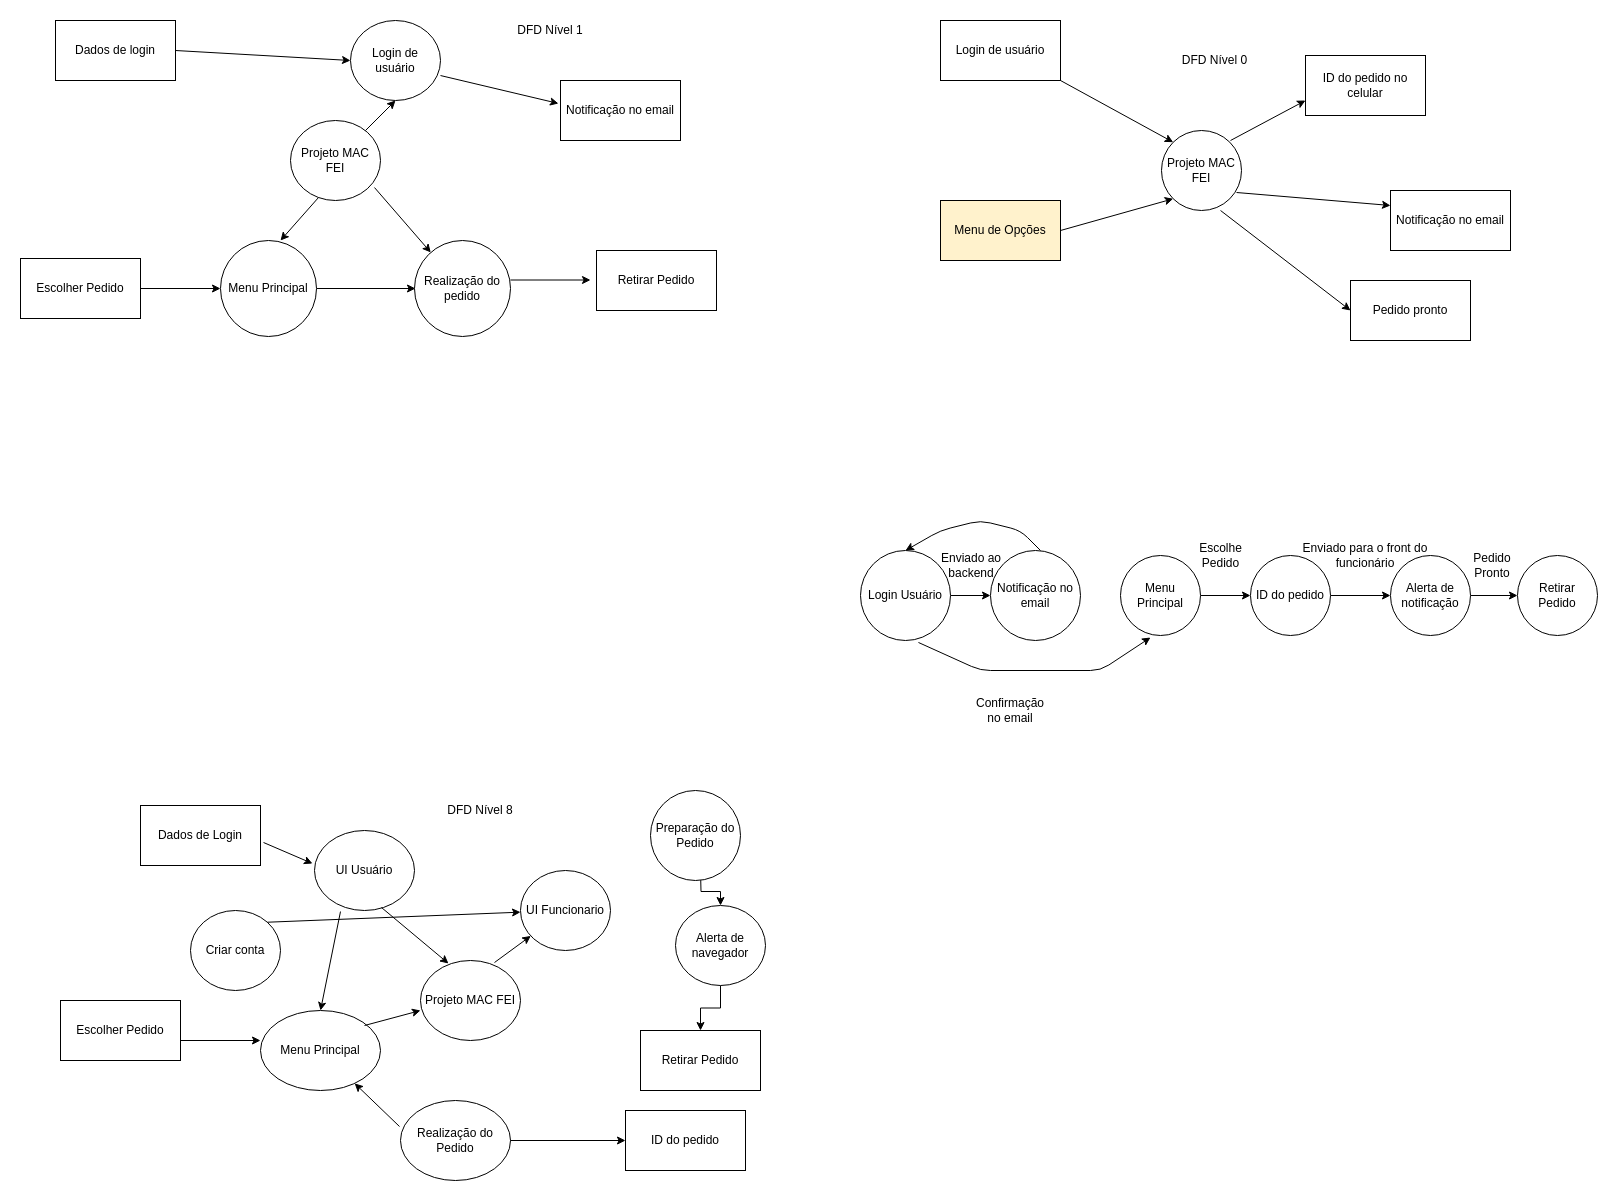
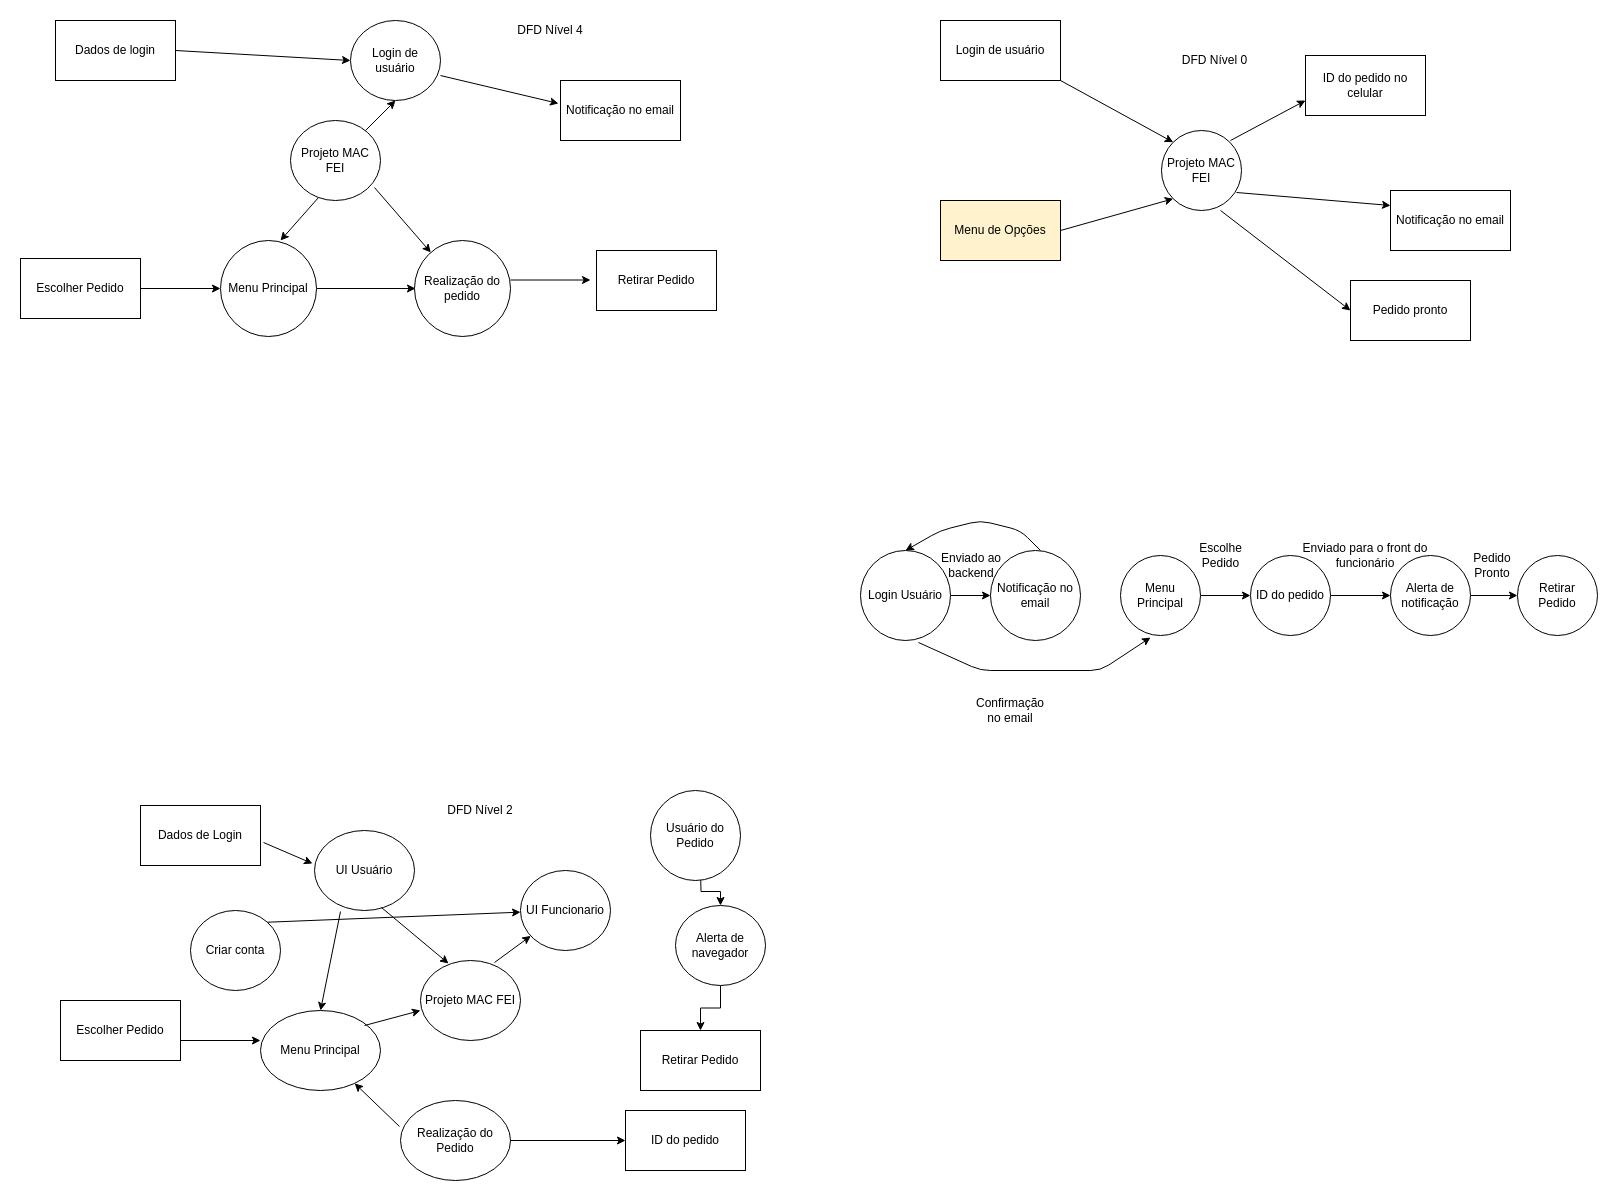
  <mxCell id="0" />
  <mxCell id="1" parent="0" />
  <mxCell id="2" value="" style="edgeStyle=orthogonalEdgeStyle;rounded=0;orthogonalLoop=1;jettySize=auto;html=1;" parent="1" source="3" target="4" edge="1"><mxGeometry relative="1" as="geometry" /></mxCell>
  <mxCell id="3" value="Login Usuário" style="ellipse;whiteSpace=wrap;html=1;aspect=fixed;" parent="1" vertex="1"><mxGeometry x="860" y="550" width="90" height="90" as="geometry" /></mxCell>
  <mxCell id="4" value="Notificação no email" style="ellipse;whiteSpace=wrap;html=1;aspect=fixed;" parent="1" vertex="1"><mxGeometry x="990" y="550" width="90" height="90" as="geometry" /></mxCell>
  <mxCell id="5" value="" style="edgeStyle=orthogonalEdgeStyle;rounded=0;orthogonalLoop=1;jettySize=auto;html=1;" parent="1" source="12" target="7" edge="1"><mxGeometry relative="1" as="geometry" /></mxCell>
  <mxCell id="6" value="" style="edgeStyle=orthogonalEdgeStyle;rounded=0;orthogonalLoop=1;jettySize=auto;html=1;" parent="1" source="7" target="9" edge="1"><mxGeometry relative="1" as="geometry" /></mxCell>
  <mxCell id="7" value="ID do pedido" style="ellipse;whiteSpace=wrap;html=1;aspect=fixed;" parent="1" vertex="1"><mxGeometry x="1250" y="555" width="80" height="80" as="geometry" /></mxCell>
  <mxCell id="8" value="" style="edgeStyle=orthogonalEdgeStyle;rounded=0;orthogonalLoop=1;jettySize=auto;html=1;" parent="1" source="9" target="10" edge="1"><mxGeometry relative="1" as="geometry" /></mxCell>
  <mxCell id="9" value="Alerta de notificação" style="ellipse;whiteSpace=wrap;html=1;aspect=fixed;" parent="1" vertex="1"><mxGeometry x="1390" y="555" width="80" height="80" as="geometry" /></mxCell>
  <mxCell id="10" value="Retirar&lt;br&gt;Pedido" style="ellipse;whiteSpace=wrap;html=1;aspect=fixed;" parent="1" vertex="1"><mxGeometry x="1517" y="555" width="80" height="80" as="geometry" /></mxCell>
  <mxCell id="11" value="Escolhe&lt;br&gt;Pedido" style="text;html=1;align=center;verticalAlign=middle;resizable=0;points=[];autosize=1;" parent="1" vertex="1"><mxGeometry x="1190" y="540" width="60" height="30" as="geometry" /></mxCell>
  <mxCell id="12" value="&lt;span style=&quot;white-space: normal&quot;&gt;Menu Principal&lt;/span&gt;" style="ellipse;whiteSpace=wrap;html=1;aspect=fixed;" parent="1" vertex="1"><mxGeometry x="1120" y="555" width="80" height="80" as="geometry" /></mxCell>
  <mxCell id="13" value="Projeto MAC FEI" style="ellipse;whiteSpace=wrap;html=1;" parent="1" vertex="1"><mxGeometry x="290" y="120" width="90" height="80" as="geometry" /></mxCell>
  <mxCell id="14" value="Login de usuário" style="ellipse;whiteSpace=wrap;html=1;" parent="1" vertex="1"><mxGeometry x="350" y="20" width="90" height="80" as="geometry" /></mxCell>
  <mxCell id="15" value="UI Funcionario" style="ellipse;whiteSpace=wrap;html=1;" parent="1" vertex="1"><mxGeometry x="520" y="870" width="90" height="80" as="geometry" /></mxCell>
  <mxCell id="16" style="edgeStyle=orthogonalEdgeStyle;rounded=0;orthogonalLoop=1;jettySize=auto;html=1;entryX=0.5;entryY=0;entryDx=0;entryDy=0;" parent="1" source="17" edge="1" target="25"><mxGeometry relative="1" as="geometry"><mxPoint x="700.01" y="1063.04" as="targetPoint" /></mxGeometry></mxCell>
  <mxCell id="17" value="Alerta de navegador" style="ellipse;whiteSpace=wrap;html=1;" parent="1" vertex="1"><mxGeometry x="675" y="905" width="90" height="80" as="geometry" /></mxCell>
  <mxCell id="18" value="" style="edgeStyle=orthogonalEdgeStyle;rounded=0;orthogonalLoop=1;jettySize=auto;html=1;" parent="1" edge="1"><mxGeometry relative="1" as="geometry"><mxPoint x="590" y="279.5" as="targetPoint" /><mxPoint x="510" y="279.5" as="sourcePoint" /></mxGeometry></mxCell>
  <mxCell id="19" value="Menu Principal" style="ellipse;whiteSpace=wrap;html=1;" parent="1" vertex="1"><mxGeometry x="260" y="1010" width="120" height="80" as="geometry" /></mxCell>
  <mxCell id="20" value="Realização do Pedido" style="ellipse;whiteSpace=wrap;html=1;" parent="1" vertex="1"><mxGeometry x="400" y="1100" width="110" height="80" as="geometry" /></mxCell>
  <mxCell id="21" value="Enviado ao backend" style="text;html=1;strokeColor=none;fillColor=none;align=center;verticalAlign=middle;whiteSpace=wrap;rounded=0;" parent="1" vertex="1"><mxGeometry x="936" y="555" width="70" height="20" as="geometry" /></mxCell>
  <mxCell id="22" value="Confirmação no email" style="text;html=1;strokeColor=none;fillColor=none;align=center;verticalAlign=middle;whiteSpace=wrap;rounded=0;" parent="1" vertex="1"><mxGeometry x="990" y="700" width="40" height="20" as="geometry" /></mxCell>
  <mxCell id="23" value="Enviado para o front do funcionário" style="text;html=1;strokeColor=none;fillColor=none;align=center;verticalAlign=middle;whiteSpace=wrap;rounded=0;" parent="1" vertex="1"><mxGeometry x="1300" y="545" width="130" height="20" as="geometry" /></mxCell>
  <mxCell id="24" value="" style="edgeStyle=orthogonalEdgeStyle;rounded=0;orthogonalLoop=1;jettySize=auto;html=1;" parent="1" target="17" edge="1"><mxGeometry relative="1" as="geometry"><mxPoint x="700" y="870" as="sourcePoint" /></mxGeometry></mxCell>
  <mxCell id="25" value="Retirar Pedido" style="rounded=0;whiteSpace=wrap;html=1;" parent="1" vertex="1"><mxGeometry x="640" y="1030" width="120" height="60" as="geometry" /></mxCell>
  <mxCell id="26" value="Projeto MAC FEI" style="ellipse;whiteSpace=wrap;html=1;" parent="1" vertex="1"><mxGeometry x="420" y="960" width="100" height="80" as="geometry" /></mxCell>
  <mxCell id="27" value="Projeto MAC FEI" style="ellipse;whiteSpace=wrap;html=1;aspect=fixed;" parent="1" vertex="1"><mxGeometry x="1161" y="130" width="80" height="80" as="geometry" /></mxCell>
  <mxCell id="28" value="Login de usuário" style="rounded=0;whiteSpace=wrap;html=1;" parent="1" vertex="1"><mxGeometry x="940" y="20" width="120" height="60" as="geometry" /></mxCell>
  <mxCell id="29" value="Menu de Opções" style="rounded=0;whiteSpace=wrap;html=1;fillColor=#fff2cc;" parent="1" vertex="1"><mxGeometry x="940" y="200" width="120" height="60" as="geometry" /></mxCell>
  <mxCell id="30" value="ID do pedido no celular" style="rounded=0;whiteSpace=wrap;html=1;" parent="1" vertex="1"><mxGeometry x="1305" y="55" width="120" height="60" as="geometry" /></mxCell>
  <mxCell id="31" value="Notificação no email" style="rounded=0;whiteSpace=wrap;html=1;" parent="1" vertex="1"><mxGeometry x="1390" y="190" width="120" height="60" as="geometry" /></mxCell>
  <mxCell id="32" value="" style="endArrow=classic;html=1;entryX=0;entryY=0;entryDx=0;entryDy=0;" parent="1" target="27" edge="1"><mxGeometry width="50" height="50" relative="1" as="geometry"><mxPoint x="1060" y="80" as="sourcePoint" /><mxPoint x="1110" y="30" as="targetPoint" /></mxGeometry></mxCell>
  <mxCell id="33" value="" style="endArrow=classic;html=1;entryX=0;entryY=1;entryDx=0;entryDy=0;exitX=1;exitY=0.5;exitDx=0;exitDy=0;" parent="1" source="29" target="27" edge="1"><mxGeometry width="50" height="50" relative="1" as="geometry"><mxPoint x="1070" y="290" as="sourcePoint" /><mxPoint x="1120" y="240" as="targetPoint" /></mxGeometry></mxCell>
  <mxCell id="34" value="" style="endArrow=classic;html=1;entryX=0;entryY=0.75;entryDx=0;entryDy=0;" parent="1" target="30" edge="1"><mxGeometry width="50" height="50" relative="1" as="geometry"><mxPoint x="1230" y="140" as="sourcePoint" /><mxPoint x="1280" y="90" as="targetPoint" /></mxGeometry></mxCell>
  <mxCell id="35" value="" style="endArrow=classic;html=1;entryX=0;entryY=0.25;entryDx=0;entryDy=0;exitX=0.938;exitY=0.775;exitDx=0;exitDy=0;exitPerimeter=0;" parent="1" source="27" target="31" edge="1"><mxGeometry width="50" height="50" relative="1" as="geometry"><mxPoint x="1230" y="205" as="sourcePoint" /><mxPoint x="1280" y="155" as="targetPoint" /></mxGeometry></mxCell>
  <mxCell id="36" value="" style="endArrow=classic;html=1;exitX=0.738;exitY=1;exitDx=0;exitDy=0;exitPerimeter=0;" parent="1" source="27" edge="1"><mxGeometry width="50" height="50" relative="1" as="geometry"><mxPoint x="1230" y="265" as="sourcePoint" /><mxPoint x="1350" y="310" as="targetPoint" /></mxGeometry></mxCell>
  <mxCell id="37" value="&lt;span&gt;Pedido pronto&lt;/span&gt;" style="rounded=0;whiteSpace=wrap;html=1;" parent="1" vertex="1"><mxGeometry x="1350" y="280" width="120" height="60" as="geometry" /></mxCell>
  <mxCell id="38" value="DFD Nível 0" style="text;html=1;strokeColor=none;fillColor=none;align=center;verticalAlign=middle;whiteSpace=wrap;rounded=0;" parent="1" vertex="1"><mxGeometry x="1170" y="50" width="89" height="20" as="geometry" /></mxCell>
- <mxCell id="39" value="Preparação do Pedido" style="ellipse;whiteSpace=wrap;html=1;aspect=fixed;" parent="1" vertex="1"><mxGeometry x="650" y="790" width="90" height="90" as="geometry" /></mxCell>
+ <mxCell id="39" value="Usuário do Pedido" style="ellipse;whiteSpace=wrap;html=1;aspect=fixed;" parent="1" vertex="1"><mxGeometry x="650" y="790" width="90" height="90" as="geometry" /></mxCell>
  <mxCell id="40" value="UI Usuário" style="ellipse;whiteSpace=wrap;html=1;" parent="1" vertex="1"><mxGeometry x="314" y="830" width="100" height="80" as="geometry" /></mxCell>
  <mxCell id="41" value="" style="endArrow=classic;html=1;exitX=0.67;exitY=0.963;exitDx=0;exitDy=0;exitPerimeter=0;entryX=0.28;entryY=0.038;entryDx=0;entryDy=0;entryPerimeter=0;" parent="1" source="40" target="26" edge="1"><mxGeometry width="50" height="50" relative="1" as="geometry"><mxPoint x="435" y="870" as="sourcePoint" /><mxPoint x="385" y="920" as="targetPoint" /></mxGeometry></mxCell>
  <mxCell id="42" value="" style="endArrow=classic;html=1;entryX=-0.02;entryY=0.413;entryDx=0;entryDy=0;entryPerimeter=0;exitX=1.038;exitY=0.65;exitDx=0;exitDy=0;exitPerimeter=0;" parent="1" target="40" edge="1"><mxGeometry width="50" height="50" relative="1" as="geometry"><mxPoint x="263.04" y="842" as="sourcePoint" /><mxPoint x="305" y="800" as="targetPoint" /><Array as="points" /></mxGeometry></mxCell>
- <mxCell id="43" value="DFD Nível 8" style="text;html=1;strokeColor=none;fillColor=none;align=center;verticalAlign=middle;whiteSpace=wrap;rounded=0;" parent="1" vertex="1"><mxGeometry x="440" y="800" width="80" height="20" as="geometry" /></mxCell>
+ <mxCell id="43" value="DFD Nível 2" style="text;html=1;strokeColor=none;fillColor=none;align=center;verticalAlign=middle;whiteSpace=wrap;rounded=0;" parent="1" vertex="1"><mxGeometry x="440" y="800" width="80" height="20" as="geometry" /></mxCell>
  <mxCell id="44" style="edgeStyle=orthogonalEdgeStyle;rounded=0;orthogonalLoop=1;jettySize=auto;html=1;entryX=-0.01;entryY=0.58;entryDx=0;entryDy=0;entryPerimeter=0;" parent="1" source="45" edge="1"><mxGeometry relative="1" as="geometry"><mxPoint x="415" y="288" as="targetPoint" /></mxGeometry></mxCell>
  <mxCell id="45" value="Menu Principal" style="ellipse;whiteSpace=wrap;html=1;aspect=fixed;" parent="1" vertex="1"><mxGeometry x="220" y="240" width="96" height="96" as="geometry" /></mxCell>
  <mxCell id="46" value="&lt;span&gt;Retirar Pedido&lt;/span&gt;" style="rounded=0;whiteSpace=wrap;html=1;" parent="1" vertex="1"><mxGeometry x="596" y="250" width="120" height="60" as="geometry" /></mxCell>
  <mxCell id="47" value="Dados de login" style="rounded=0;whiteSpace=wrap;html=1;" parent="1" vertex="1"><mxGeometry x="55" y="20" width="120" height="60" as="geometry" /></mxCell>
- <mxCell id="48" value="DFD Nível 1" style="text;html=1;strokeColor=none;fillColor=none;align=center;verticalAlign=middle;whiteSpace=wrap;rounded=0;" parent="1" vertex="1"><mxGeometry x="510" y="20" width="80" height="20" as="geometry" /></mxCell>
+ <mxCell id="48" value="DFD Nível 4" style="text;html=1;strokeColor=none;fillColor=none;align=center;verticalAlign=middle;whiteSpace=wrap;rounded=0;" parent="1" vertex="1"><mxGeometry x="510" y="20" width="80" height="20" as="geometry" /></mxCell>
  <mxCell id="49" value="&lt;span style=&quot;font-family: &amp;#34;helvetica&amp;#34;&quot;&gt;Dados de Login&lt;/span&gt;" style="rounded=0;whiteSpace=wrap;html=1;" parent="1" vertex="1"><mxGeometry x="140" y="805" width="120" height="60" as="geometry" /></mxCell>
  <mxCell id="50" value="" style="endArrow=classic;html=1;exitX=1;exitY=0.5;exitDx=0;exitDy=0;entryX=0;entryY=0.5;entryDx=0;entryDy=0;" edge="1" parent="1" source="47" target="14"><mxGeometry width="50" height="50" relative="1" as="geometry"><mxPoint x="230" y="50" as="sourcePoint" /><mxPoint x="280" y="0" as="targetPoint" /></mxGeometry></mxCell>
  <mxCell id="51" value="&lt;span&gt;Notificação no email&lt;/span&gt;" style="rounded=0;whiteSpace=wrap;html=1;" vertex="1" parent="1"><mxGeometry x="560" y="80" width="120" height="60" as="geometry" /></mxCell>
  <mxCell id="52" value="" style="endArrow=classic;html=1;exitX=1;exitY=0.688;exitDx=0;exitDy=0;exitPerimeter=0;entryX=-0.017;entryY=0.383;entryDx=0;entryDy=0;entryPerimeter=0;" edge="1" parent="1" source="14" target="51"><mxGeometry width="50" height="50" relative="1" as="geometry"><mxPoint x="460" y="85" as="sourcePoint" /><mxPoint x="510" y="35" as="targetPoint" /></mxGeometry></mxCell>
  <mxCell id="53" value="" style="endArrow=classic;html=1;entryX=0.5;entryY=1;entryDx=0;entryDy=0;" edge="1" parent="1" source="13" target="14"><mxGeometry width="50" height="50" relative="1" as="geometry"><mxPoint x="405" y="130" as="sourcePoint" /><mxPoint x="460" y="100" as="targetPoint" /></mxGeometry></mxCell>
  <mxCell id="54" value="Realização do pedido" style="ellipse;whiteSpace=wrap;html=1;aspect=fixed;" vertex="1" parent="1"><mxGeometry x="414" y="240" width="96" height="96" as="geometry" /></mxCell>
  <mxCell id="55" value="" style="endArrow=classic;html=1;exitX=0.311;exitY=0.963;exitDx=0;exitDy=0;exitPerimeter=0;" edge="1" parent="1" source="13"><mxGeometry width="50" height="50" relative="1" as="geometry"><mxPoint x="320" y="200" as="sourcePoint" /><mxPoint x="280" y="240" as="targetPoint" /></mxGeometry></mxCell>
  <mxCell id="56" value="" style="endArrow=classic;html=1;entryX=0.375;entryY=1.025;entryDx=0;entryDy=0;exitX=0.644;exitY=1.022;exitDx=0;exitDy=0;exitPerimeter=0;entryPerimeter=0;" edge="1" parent="1" source="3" target="12"><mxGeometry width="50" height="50" relative="1" as="geometry"><mxPoint x="920" y="650" as="sourcePoint" /><mxPoint x="1160" y="675" as="targetPoint" /><Array as="points"><mxPoint x="980" y="670" /><mxPoint x="1100" y="670" /></Array></mxGeometry></mxCell>
  <mxCell id="57" value="" style="endArrow=classic;html=1;entryX=0.5;entryY=0;entryDx=0;entryDy=0;" edge="1" parent="1" target="3"><mxGeometry width="50" height="50" relative="1" as="geometry"><mxPoint x="1040" y="550" as="sourcePoint" /><mxPoint x="1090" y="500" as="targetPoint" /><Array as="points"><mxPoint x="1020" y="530" /><mxPoint x="980" y="520" /><mxPoint x="940" y="530" /></Array></mxGeometry></mxCell>
  <mxCell id="58" value="Pedido Pronto" style="text;html=1;strokeColor=none;fillColor=none;align=center;verticalAlign=middle;whiteSpace=wrap;rounded=0;" vertex="1" parent="1"><mxGeometry x="1467" y="555" width="50" height="20" as="geometry" /></mxCell>
  <mxCell id="59" value="" style="endArrow=classic;html=1;exitX=0.933;exitY=0.838;exitDx=0;exitDy=0;exitPerimeter=0;" edge="1" parent="1" source="13" target="54"><mxGeometry width="50" height="50" relative="1" as="geometry"><mxPoint x="370" y="210" as="sourcePoint" /><mxPoint x="420" y="160" as="targetPoint" /></mxGeometry></mxCell>
  <mxCell id="60" value="Escolher Pedido" style="rounded=0;whiteSpace=wrap;html=1;" vertex="1" parent="1"><mxGeometry x="20" y="258" width="120" height="60" as="geometry" /></mxCell>
  <mxCell id="61" value="" style="endArrow=classic;html=1;exitX=1;exitY=0.5;exitDx=0;exitDy=0;" edge="1" parent="1" source="60" target="45"><mxGeometry width="50" height="50" relative="1" as="geometry"><mxPoint x="160" y="230" as="sourcePoint" /><mxPoint x="210" y="180" as="targetPoint" /></mxGeometry></mxCell>
  <mxCell id="62" value="" style="endArrow=classic;html=1;entryX=0;entryY=0.625;entryDx=0;entryDy=0;entryPerimeter=0;" edge="1" parent="1" target="26"><mxGeometry width="50" height="50" relative="1" as="geometry"><mxPoint x="364" y="1025" as="sourcePoint" /><mxPoint x="414" y="975" as="targetPoint" /></mxGeometry></mxCell>
  <mxCell id="63" value="&lt;span&gt;ID do pedido&lt;/span&gt;" style="rounded=0;whiteSpace=wrap;html=1;" vertex="1" parent="1"><mxGeometry x="625" y="1110" width="120" height="60" as="geometry" /></mxCell>
  <mxCell id="64" value="" style="endArrow=classic;html=1;entryX=0;entryY=0.5;entryDx=0;entryDy=0;exitX=1;exitY=0.5;exitDx=0;exitDy=0;" edge="1" parent="1" source="20" target="63"><mxGeometry width="50" height="50" relative="1" as="geometry"><mxPoint x="470" y="1130" as="sourcePoint" /><mxPoint x="520" y="1080" as="targetPoint" /></mxGeometry></mxCell>
  <mxCell id="65" value="Escolher Pedido" style="rounded=0;whiteSpace=wrap;html=1;" vertex="1" parent="1"><mxGeometry x="60" y="1000" width="120" height="60" as="geometry" /></mxCell>
  <mxCell id="66" value="" style="endArrow=classic;html=1;entryX=0;entryY=0.375;entryDx=0;entryDy=0;entryPerimeter=0;" edge="1" parent="1" target="19"><mxGeometry width="50" height="50" relative="1" as="geometry"><mxPoint x="180" y="1040" as="sourcePoint" /><mxPoint x="230" y="990" as="targetPoint" /></mxGeometry></mxCell>
  <mxCell id="67" value="" style="endArrow=classic;html=1;exitX=0.74;exitY=0.025;exitDx=0;exitDy=0;exitPerimeter=0;" edge="1" parent="1" source="26" target="15"><mxGeometry width="50" height="50" relative="1" as="geometry"><mxPoint x="480" y="980" as="sourcePoint" /><mxPoint x="530" y="930" as="targetPoint" /></mxGeometry></mxCell>
  <mxCell id="68" value="" style="endArrow=classic;html=1;exitX=0.26;exitY=1.013;exitDx=0;exitDy=0;exitPerimeter=0;entryX=0.5;entryY=0;entryDx=0;entryDy=0;" edge="1" parent="1" source="40" target="19"><mxGeometry width="50" height="50" relative="1" as="geometry"><mxPoint x="316" y="985" as="sourcePoint" /><mxPoint x="366" y="935" as="targetPoint" /></mxGeometry></mxCell>
  <mxCell id="69" value="" style="endArrow=classic;html=1;exitX=-0.009;exitY=0.325;exitDx=0;exitDy=0;exitPerimeter=0;" edge="1" parent="1" source="20" target="19"><mxGeometry width="50" height="50" relative="1" as="geometry"><mxPoint x="360" y="1140" as="sourcePoint" /><mxPoint x="410" y="1090" as="targetPoint" /></mxGeometry></mxCell>
  <mxCell id="70" value="Criar conta" style="ellipse;whiteSpace=wrap;html=1;" vertex="1" parent="1"><mxGeometry x="190" y="910" width="90" height="80" as="geometry" /></mxCell>
  <mxCell id="71" value="" style="endArrow=classic;html=1;exitX=1;exitY=0;exitDx=0;exitDy=0;" edge="1" parent="1" source="70" target="15"><mxGeometry width="50" height="50" relative="1" as="geometry"><mxPoint x="266" y="935" as="sourcePoint" /><mxPoint x="316" y="885" as="targetPoint" /></mxGeometry></mxCell>
